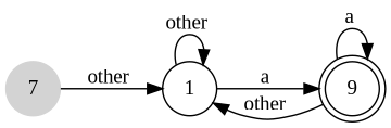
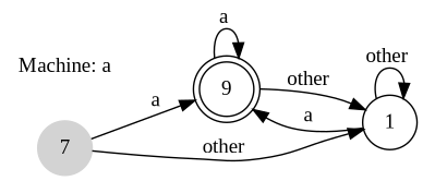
  digraph {
    fontname="Liberation Serif"
    rankdir=LR
    node [fontname="Liberation Serif" shape=circle]
    edge [fontname="Liberation Serif"]
    n1 [color=lightgrey label=7 style=filled]
    n2 [label=9 shape=doublecircle]
    1
+   "Machine: a" [shape=plaintext]
+   n1 -> n2 [label="a "]
    n1 -> 1 [label="other "]
    n2 -> n2 [label="a "]
    n2 -> 1 [label="other "]
    1 -> n2 [label="a "]
    1 -> 1 [label="other "]
  }
